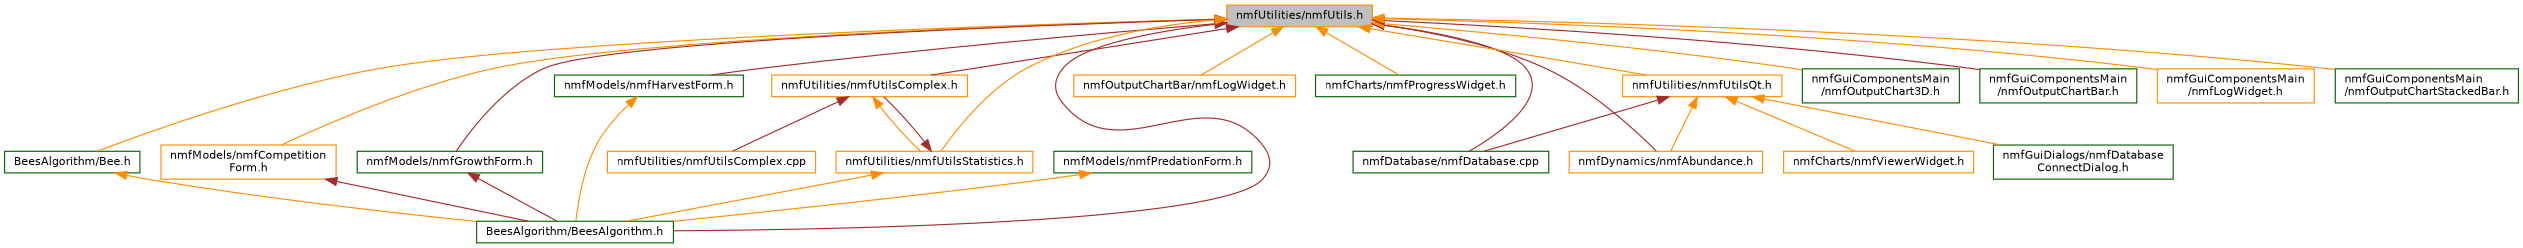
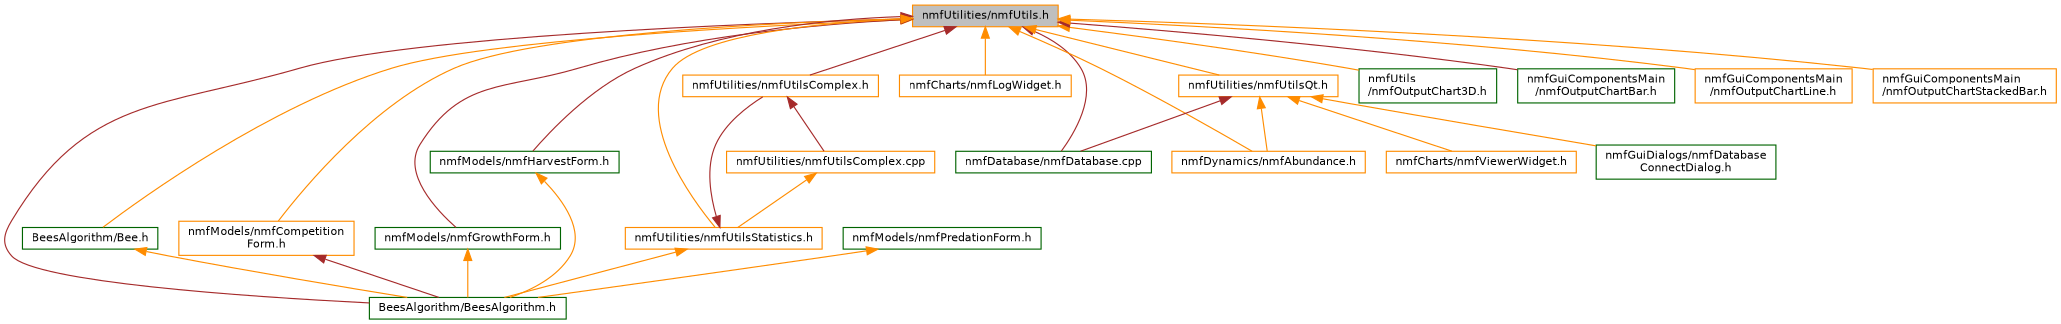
  digraph {
    node [color=darkgreen fillcolor=white fontname=Helvetica fontsize=10 shape=record style=filled]
    edge [color=darkorange dir=back fontname=Helvetica fontsize=10 labelfontname=Helvetica labelfontsize=10 style=solid]
    n1 [color=darkorange fillcolor=grey75 fontcolor=black height=0.2 label="nmfUtilities/nmfUtils.h" width=0.4]
    n2 [height=0.2 label="BeesAlgorithm/Bee.h" width=0.4]
    n3 [height=0.2 label="BeesAlgorithm/BeesAlgorithm.h" width=0.4]
-   n4 [color=darkorange height=0.2 label="nmfOutputChartBar/nmfLogWidget.h" width=0.4]
-   n5 [height=0.2 label="nmfCharts/nmfProgressWidget.h" width=0.4]
+   n4 [color=darkorange height=0.2 label="nmfCharts/nmfLogWidget.h" width=0.4]
    n6 [height=0.2 label="nmfDatabase/nmfDatabase.cpp" width=0.4]
    n7 [color=darkorange height=0.2 label="nmfDynamics/nmfAbundance.h" width=0.4]
-   n8 [height=0.2 label="nmfGuiComponentsMain\l/nmfOutputChart3D.h" width=0.4]
+   n8 [height=0.2 label="nmfUtils\l/nmfOutputChart3D.h" width=0.4]
    n9 [height=0.2 label="nmfGuiComponentsMain\l/nmfOutputChartBar.h" width=0.4]
-   n10 [color=darkorange height=0.2 label="nmfGuiComponentsMain\l/nmfLogWidget.h" width=0.4]
-   n11 [height=0.2 label="nmfGuiComponentsMain\l/nmfOutputChartStackedBar.h" width=0.4]
+   n10 [color=darkorange height=0.2 label="nmfGuiComponentsMain\l/nmfOutputChartLine.h" width=0.4]
+   n11 [color=darkorange height=0.2 label="nmfGuiComponentsMain\l/nmfOutputChartStackedBar.h" width=0.4]
    n12 [color=darkorange height=0.2 label="nmfModels/nmfCompetition\lForm.h" width=0.4]
    n13 [height=0.2 label="nmfModels/nmfGrowthForm.h" width=0.4]
    n14 [height=0.2 label="nmfModels/nmfHarvestForm.h" width=0.4]
    n15 [color=darkorange height=0.2 label="nmfUtilities/nmfUtilsComplex.h" width=0.4]
    n16 [color=darkorange height=0.2 label="nmfUtilities/nmfUtilsStatistics.h" width=0.4]
    n17 [color=darkorange height=0.2 label="nmfUtilities/nmfUtilsQt.h" width=0.4]
    n18 [height=0.2 label="nmfModels/nmfPredationForm.h" width=0.4]
    n19 [color=darkorange height=0.2 label="nmfUtilities/nmfUtilsComplex.cpp" width=0.4]
    n20 [color=darkorange height=0.2 label="nmfCharts/nmfViewerWidget.h" width=0.4]
    n21 [height=0.2 label="nmfGuiDialogs/nmfDatabase\lConnectDialog.h" width=0.4]
    n1 -> n2
    n1 -> n3 [color=brown]
    n1 -> n4
-   n1 -> n5
    n1 -> n6 [color=brown]
-   n1 -> n7 [color=brown]
+   n1 -> n7
    n1 -> n8
    n1 -> n9 [color=brown]
    n1 -> n10
    n1 -> n11
    n1 -> n12
    n1 -> n13 [color=brown]
    n1 -> n14 [color=brown]
    n1 -> n15 [color=brown]
    n1 -> n16
    n1 -> n17
    n2 -> n3
    n12 -> n3 [color=brown]
-   n13 -> n3 [color=brown]
+   n13 -> n3
    n14 -> n3
-   n15 -> n16
+   n19 -> n16
    n15 -> n19 [color=brown]
    n16 -> n3
    n16 -> n15 [color=brown]
    n17 -> n6 [color=brown]
    n17 -> n7
    n17 -> n20
    n17 -> n21
    n18 -> n3
  }
